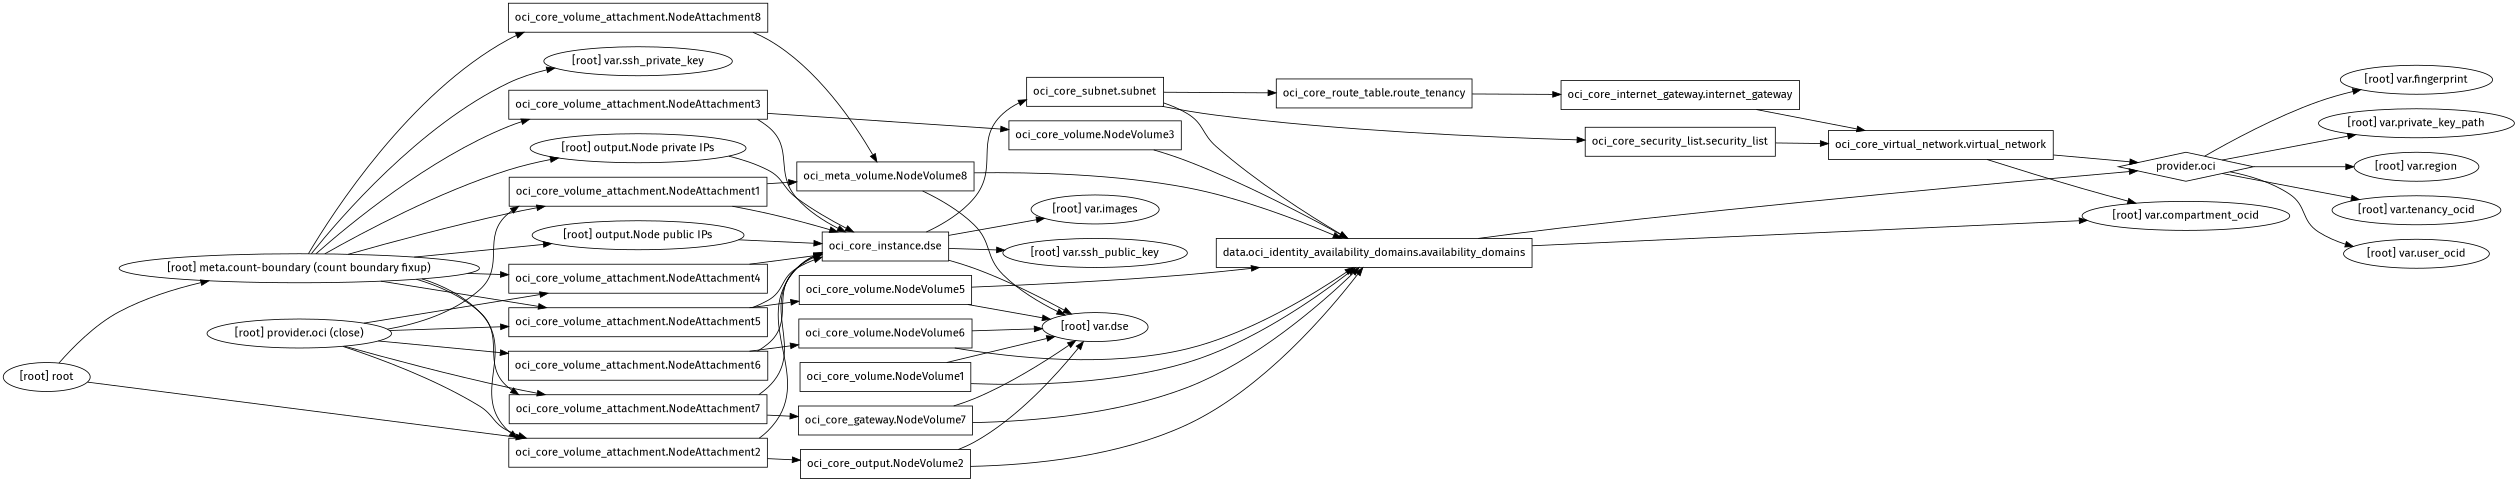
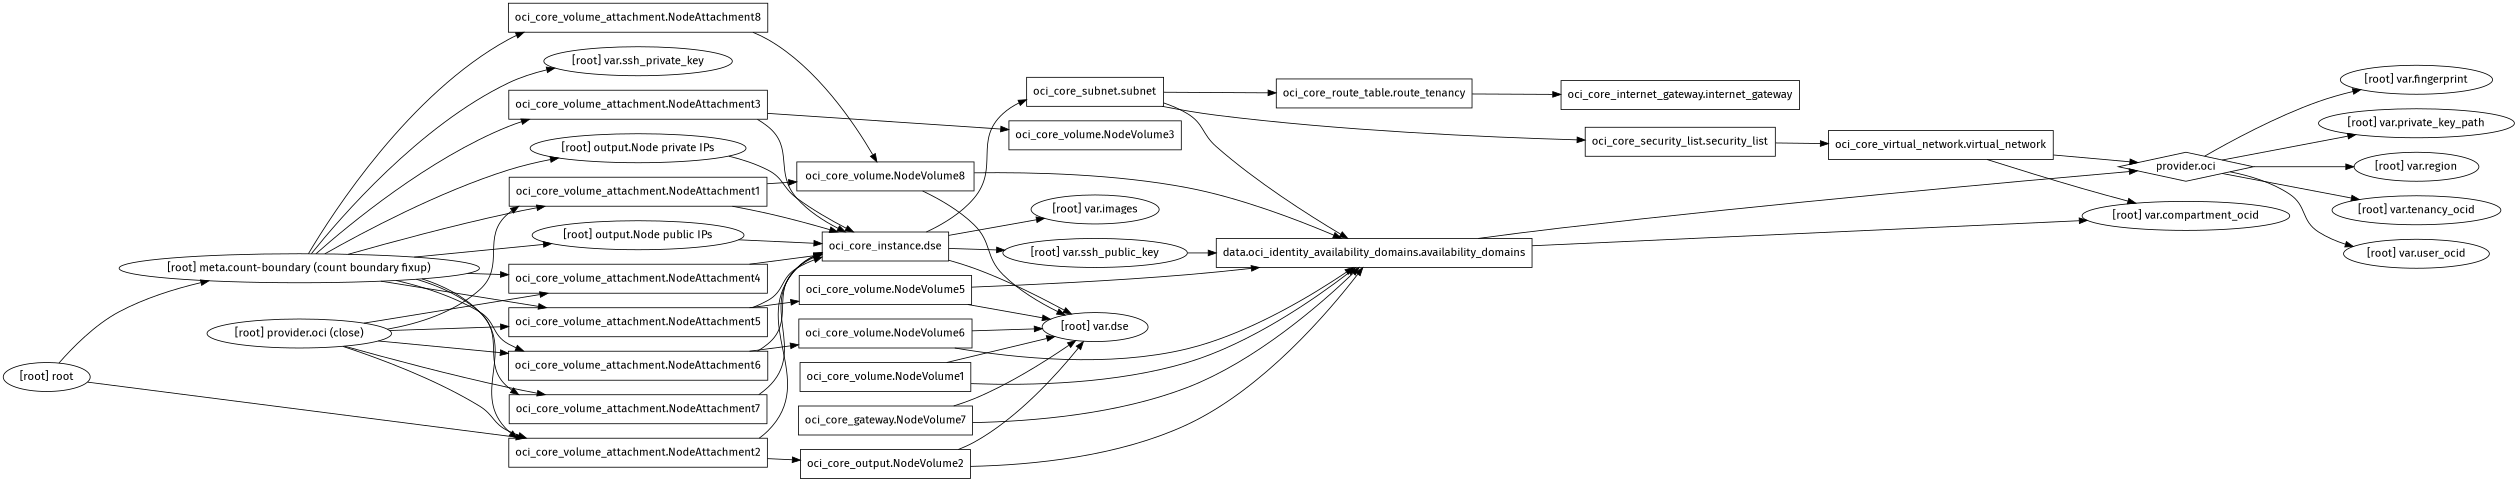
  digraph {
    compound=true
    fontname="Fira Sans"
    newrank=true
    rankdir=LR
    node [fontname="Fira Sans" shape=box]
    edge [fontname="Fira Sans"]
    n1 [label="data.oci_identity_availability_domains.availability_domains"]
    n2 [label="provider.oci" shape=diamond]
    "[root] var.compartment_ocid" [shape=""]
    n4 [label="oci_core_instance.dse"]
    n5 [label="oci_core_subnet.subnet"]
    "[root] var.dse" [shape=""]
    "[root] var.images" [shape=""]
    "[root] var.ssh_public_key" [shape=""]
    n9 [label="oci_core_internet_gateway.internet_gateway"]
    n10 [label="oci_core_virtual_network.virtual_network"]
    n11 [label="oci_core_route_table.route_tenancy"]
    n12 [label="oci_core_security_list.security_list"]
    n13 [label="oci_core_volume.NodeVolume1"]
    n14 [label="oci_core_output.NodeVolume2"]
    n15 [label="oci_core_volume.NodeVolume3"]
    n16 [label="oci_core_volume.NodeVolume5"]
    n17 [label="oci_core_volume.NodeVolume6"]
    n18 [label="oci_core_gateway.NodeVolume7"]
-   n19 [label="oci_meta_volume.NodeVolume8"]
+   n19 [label="oci_core_volume.NodeVolume8"]
    n20 [label="oci_core_volume_attachment.NodeAttachment1"]
    n21 [label="oci_core_volume_attachment.NodeAttachment2"]
    n22 [label="oci_core_volume_attachment.NodeAttachment3"]
    n23 [label="oci_core_volume_attachment.NodeAttachment4"]
    n24 [label="oci_core_volume_attachment.NodeAttachment5"]
    n25 [label="oci_core_volume_attachment.NodeAttachment6"]
    n26 [label="oci_core_volume_attachment.NodeAttachment7"]
    n27 [label="oci_core_volume_attachment.NodeAttachment8"]
    "[root] var.fingerprint" [shape=""]
    "[root] var.private_key_path" [shape=""]
    "[root] var.region" [shape=""]
    "[root] var.tenancy_ocid" [shape=""]
    "[root] var.user_ocid" [shape=""]
    "[root] meta.count-boundary (count boundary fixup)" [shape=""]
    "[root] output.Node private IPs" [shape=""]
    "[root] output.Node public IPs" [shape=""]
    "[root] var.ssh_private_key" [shape=""]
    "[root] provider.oci (close)" [shape=""]
    "[root] root" [shape=""]
    subgraph sub_1 {
      n1
      n2
      "[root] var.compartment_ocid"
      n4
      n5
      "[root] var.dse"
      "[root] var.images"
      "[root] var.ssh_public_key"
      n9
      n10
      n11
      n12
      n13
      n14
      n15
      n16
      n17
      n18
      n19
      n20
      n21
      n22
      n23
      n24
      n25
      n26
      n27
      "[root] var.fingerprint"
      "[root] var.private_key_path"
      "[root] var.region"
      "[root] var.tenancy_ocid"
      "[root] var.user_ocid"
      "[root] meta.count-boundary (count boundary fixup)"
      "[root] output.Node private IPs"
      "[root] output.Node public IPs"
      "[root] var.ssh_private_key"
      "[root] provider.oci (close)"
      "[root] root"
    }
    n1 -> n2
    n1 -> "[root] var.compartment_ocid"
    n2 -> "[root] var.fingerprint"
    n2 -> "[root] var.private_key_path"
    n2 -> "[root] var.region"
    n2 -> "[root] var.tenancy_ocid"
    n2 -> "[root] var.user_ocid"
    n4 -> n5
    n4 -> "[root] var.dse"
    n4 -> "[root] var.images"
    n4 -> "[root] var.ssh_public_key"
    n5 -> n1
    n5 -> n11
    n5 -> n12
-   n9 -> n10
    n10 -> n2
    n10 -> "[root] var.compartment_ocid"
    n11 -> n9
    n12 -> n10
    n13 -> n1
    n13 -> "[root] var.dse"
    n14 -> n1
    n14 -> "[root] var.dse"
-   n15 -> n1
+   "[root] var.ssh_public_key" -> n1
    n16 -> n1
    n16 -> "[root] var.dse"
    n17 -> n1
    n17 -> "[root] var.dse"
    n18 -> n1
    n18 -> "[root] var.dse"
    n19 -> n1
    n19 -> "[root] var.dse"
    n20 -> n4
    n20 -> n19
    n21 -> n4
    n21 -> n14
    n22 -> n4
    n22 -> n15
    n23 -> n4
    n24 -> n4
    n24 -> n16
    n25 -> n4
    n25 -> n17
    n26 -> n4
-   n26 -> n18
    n27 -> n19
    "[root] meta.count-boundary (count boundary fixup)" -> n20
    "[root] meta.count-boundary (count boundary fixup)" -> n21
    "[root] meta.count-boundary (count boundary fixup)" -> n22
    "[root] meta.count-boundary (count boundary fixup)" -> n23
    "[root] meta.count-boundary (count boundary fixup)" -> n24
+   "[root] meta.count-boundary (count boundary fixup)" -> n25
    "[root] meta.count-boundary (count boundary fixup)" -> n26
    "[root] meta.count-boundary (count boundary fixup)" -> n27
    "[root] meta.count-boundary (count boundary fixup)" -> "[root] output.Node private IPs"
    "[root] meta.count-boundary (count boundary fixup)" -> "[root] output.Node public IPs"
    "[root] meta.count-boundary (count boundary fixup)" -> "[root] var.ssh_private_key"
    "[root] output.Node private IPs" -> n4
    "[root] output.Node public IPs" -> n4
    "[root] provider.oci (close)" -> n20
    "[root] provider.oci (close)" -> n21
    "[root] provider.oci (close)" -> n23
    "[root] provider.oci (close)" -> n24
    "[root] provider.oci (close)" -> n25
    "[root] provider.oci (close)" -> n26
    "[root] root" -> n21
    "[root] root" -> "[root] meta.count-boundary (count boundary fixup)"
  }
